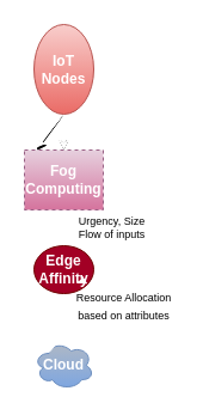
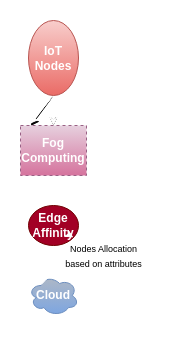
  <mxCell id="0" />
  <mxCell id="1" parent="0" />
  <mxCell id="2" style="rounded=0;orthogonalLoop=1;jettySize=auto;html=1;exitX=0.5;exitY=1;exitDx=0;exitDy=0;entryX=0.5;entryY=0;entryDx=0;entryDy=0;" edge="1" parent="1" source="13" target="16"><mxGeometry relative="1" as="geometry" /></mxCell>
  <mxCell id="3" style="edgeStyle=none;rounded=0;orthogonalLoop=1;jettySize=auto;html=1;exitX=0.5;exitY=1;exitDx=0;exitDy=0;entryX=0.75;entryY=0;entryDx=0;entryDy=0;strokeColor=#FFFFFF;" edge="1" parent="1" source="13" target="16"><mxGeometry relative="1" as="geometry" /></mxCell>
  <mxCell id="4" style="edgeStyle=none;rounded=0;orthogonalLoop=1;jettySize=auto;html=1;exitX=0.5;exitY=1;exitDx=0;exitDy=0;strokeColor=#FFFFFF;" edge="1" parent="1" source="13" target="16"><mxGeometry relative="1" as="geometry" /></mxCell>
  <mxCell id="5" style="edgeStyle=none;rounded=0;orthogonalLoop=1;jettySize=auto;html=1;exitX=0.5;exitY=1;exitDx=0;exitDy=0;entryX=0.25;entryY=0;entryDx=0;entryDy=0;strokeColor=#FFFFFF;" edge="1" parent="1" source="13" target="16"><mxGeometry relative="1" as="geometry" /></mxCell>
  <mxCell id="6" style="edgeStyle=none;rounded=0;orthogonalLoop=1;jettySize=auto;html=1;exitX=0.5;exitY=1;exitDx=0;exitDy=0;entryX=0;entryY=0;entryDx=0;entryDy=0;strokeColor=#FFFFFF;" edge="1" parent="1" source="13" target="16"><mxGeometry relative="1" as="geometry" /></mxCell>
  <mxCell id="7" style="edgeStyle=none;rounded=0;orthogonalLoop=1;jettySize=auto;html=1;exitX=0.5;exitY=1;exitDx=0;exitDy=0;entryX=1;entryY=0;entryDx=0;entryDy=0;strokeColor=#FFFFFF;" edge="1" parent="1" source="13" target="16"><mxGeometry relative="1" as="geometry" /></mxCell>
  <mxCell id="8" style="edgeStyle=none;rounded=0;orthogonalLoop=1;jettySize=auto;html=1;exitX=0.5;exitY=1;exitDx=0;exitDy=0;entryX=0.157;entryY=0.01;entryDx=0;entryDy=0;entryPerimeter=0;" edge="1" parent="1" source="13" target="16"><mxGeometry relative="1" as="geometry" /></mxCell>
  <mxCell id="9" style="edgeStyle=none;rounded=0;orthogonalLoop=1;jettySize=auto;html=1;exitX=0.5;exitY=1;exitDx=0;exitDy=0;entryX=0.387;entryY=-0.02;entryDx=0;entryDy=0;entryPerimeter=0;strokeColor=#FFFFFF;" edge="1" parent="1" source="13" target="16"><mxGeometry relative="1" as="geometry" /></mxCell>
  <mxCell id="10" style="edgeStyle=none;rounded=0;orthogonalLoop=1;jettySize=auto;html=1;exitX=0.5;exitY=1;exitDx=0;exitDy=0;entryX=0.872;entryY=-0.02;entryDx=0;entryDy=0;entryPerimeter=0;strokeColor=#FFFFFF;" edge="1" parent="1" source="13" target="16"><mxGeometry relative="1" as="geometry" /></mxCell>
  <mxCell id="11" style="edgeStyle=none;rounded=0;orthogonalLoop=1;jettySize=auto;html=1;exitX=0.5;exitY=1;exitDx=0;exitDy=0;entryX=0.63;entryY=-0.035;entryDx=0;entryDy=0;entryPerimeter=0;strokeColor=#FFFFFF;" edge="1" parent="1" source="13" target="16"><mxGeometry relative="1" as="geometry" /></mxCell>
  <mxCell id="12" style="edgeStyle=none;rounded=0;orthogonalLoop=1;jettySize=auto;html=1;exitX=0.5;exitY=1;exitDx=0;exitDy=0;entryX=0.145;entryY=-0.035;entryDx=0;entryDy=0;entryPerimeter=0;strokeColor=#FFFFFF;" edge="1" parent="1" source="13" target="16"><mxGeometry relative="1" as="geometry" /></mxCell>
  <mxCell id="13" value="&lt;b&gt;&lt;font color=&quot;#ffffff&quot;&gt;IoT Nodes&lt;/font&gt;&lt;/b&gt;" style="ellipse;whiteSpace=wrap;html=1;aspect=fixed;fillColor=#f8cecc;strokeColor=#b85450;gradientColor=#ea6b66;" vertex="1" parent="1"><mxGeometry x="28" y="20" width="50" height="75" as="geometry" /></mxCell>
- <mxCell id="14" value="&lt;b&gt;&lt;font color=&quot;#ffffff&quot;&gt;Cloud&lt;/font&gt;&lt;/b&gt;" style="ellipse;shape=cloud;whiteSpace=wrap;html=1;fillColor=#ACB7C7;gradientColor=#7ea6e0;strokeColor=#6c8ebf;" vertex="1" parent="1"><mxGeometry x="28" y="285" width="50" height="40" as="geometry" /></mxCell>
+ <mxCell id="14" value="&lt;b&gt;&lt;font color=&quot;#ffffff&quot;&gt;Cloud&lt;/font&gt;&lt;/b&gt;" style="ellipse;shape=cloud;whiteSpace=wrap;html=1;fillColor=#ACB7C7;gradientColor=#7ea6e0;strokeColor=#6c8ebf;" vertex="1" parent="1"><mxGeometry x="28" y="275" width="50" height="40" as="geometry" /></mxCell>
  <mxCell id="15" style="edgeStyle=none;rounded=0;orthogonalLoop=1;jettySize=auto;html=1;exitX=0.5;exitY=1;exitDx=0;exitDy=0;entryX=0.5;entryY=0;entryDx=0;entryDy=0;fontSize=12;fontColor=#000000;strokeColor=#FFFFFF;endArrow=open;" edge="1" parent="1" source="16" target="19"><mxGeometry relative="1" as="geometry" /></mxCell>
  <mxCell id="16" value="&lt;b&gt;&lt;font color=&quot;#ffffff&quot;&gt;Fog Computing&lt;/font&gt;&lt;/b&gt;" style="rounded=0;whiteSpace=wrap;html=1;fillColor=#e6d0de;gradientColor=#d5739d;strokeColor=#996185;dashed=1;" vertex="1" parent="1"><mxGeometry x="20" y="125" width="66" height="50" as="geometry" /></mxCell>
  <mxCell id="17" style="edgeStyle=none;rounded=0;orthogonalLoop=1;jettySize=auto;html=1;exitX=0.5;exitY=1;exitDx=0;exitDy=0;entryX=0.25;entryY=0.25;entryDx=0;entryDy=0;entryPerimeter=0;fontSize=12;fontColor=#000000;strokeColor=#FFFFFF;" edge="1" parent="1" source="19" target="14"><mxGeometry relative="1" as="geometry" /></mxCell>
  <mxCell id="18" style="edgeStyle=none;rounded=0;orthogonalLoop=1;jettySize=auto;html=1;exitX=0.5;exitY=1;exitDx=0;exitDy=0;entryX=0.625;entryY=0.2;entryDx=0;entryDy=0;entryPerimeter=0;fontSize=12;fontColor=#000000;strokeColor=#FFFFFF;" edge="1" parent="1" source="19" target="14"><mxGeometry relative="1" as="geometry" /></mxCell>
  <mxCell id="19" value="&lt;font style=&quot;font-size: 12px&quot; color=&quot;#ffffff&quot;&gt;&lt;b&gt;Edge Affinity&lt;/b&gt;&lt;/font&gt;" style="ellipse;whiteSpace=wrap;html=1;fontSize=8;fillColor=#a20025;strokeColor=#6F0000;fontColor=#ffffff;" vertex="1" parent="1"><mxGeometry x="28" y="205" width="50" height="40" as="geometry" /></mxCell>
  <mxCell id="20" value="" style="edgeStyle=none;rounded=0;orthogonalLoop=1;jettySize=auto;html=1;fontSize=9;fontColor=#FFFFFF;strokeColor=#FFFFFF;dashed=1;" edge="1" parent="1" source="21" target="19"><mxGeometry relative="1" as="geometry" /></mxCell>
- <mxCell id="21" value="&lt;font style=&quot;font-size: 9px&quot;&gt;Resource Allocation &lt;br&gt;based on attributes&lt;/font&gt;" style="text;html=1;align=center;verticalAlign=middle;resizable=0;points=[];autosize=1;strokeColor=none;fillColor=none;fontSize=12;fontColor=#000000;" vertex="1" parent="1"><mxGeometry x="58" y="235" width="90" height="40" as="geometry" /></mxCell>
- <mxCell id="22" value="&lt;font style=&quot;font-size: 9px&quot;&gt;Urgency, Size&lt;br&gt;Flow of inputs&lt;/font&gt;" style="text;html=1;align=center;verticalAlign=middle;resizable=0;points=[];autosize=1;strokeColor=none;fillColor=none;fontSize=9;fontColor=#000000;" vertex="1" parent="1"><mxGeometry x="58" y="175" width="70" height="30" as="geometry" /></mxCell>
+ <mxCell id="21" value="&lt;font style=&quot;font-size: 9px&quot;&gt;Nodes Allocation &lt;br&gt;based on attributes&lt;/font&gt;" style="text;html=1;align=center;verticalAlign=middle;resizable=0;points=[];autosize=1;strokeColor=none;fillColor=none;fontSize=12;fontColor=#000000;" vertex="1" parent="1"><mxGeometry x="58" y="235" width="90" height="40" as="geometry" /></mxCell>
